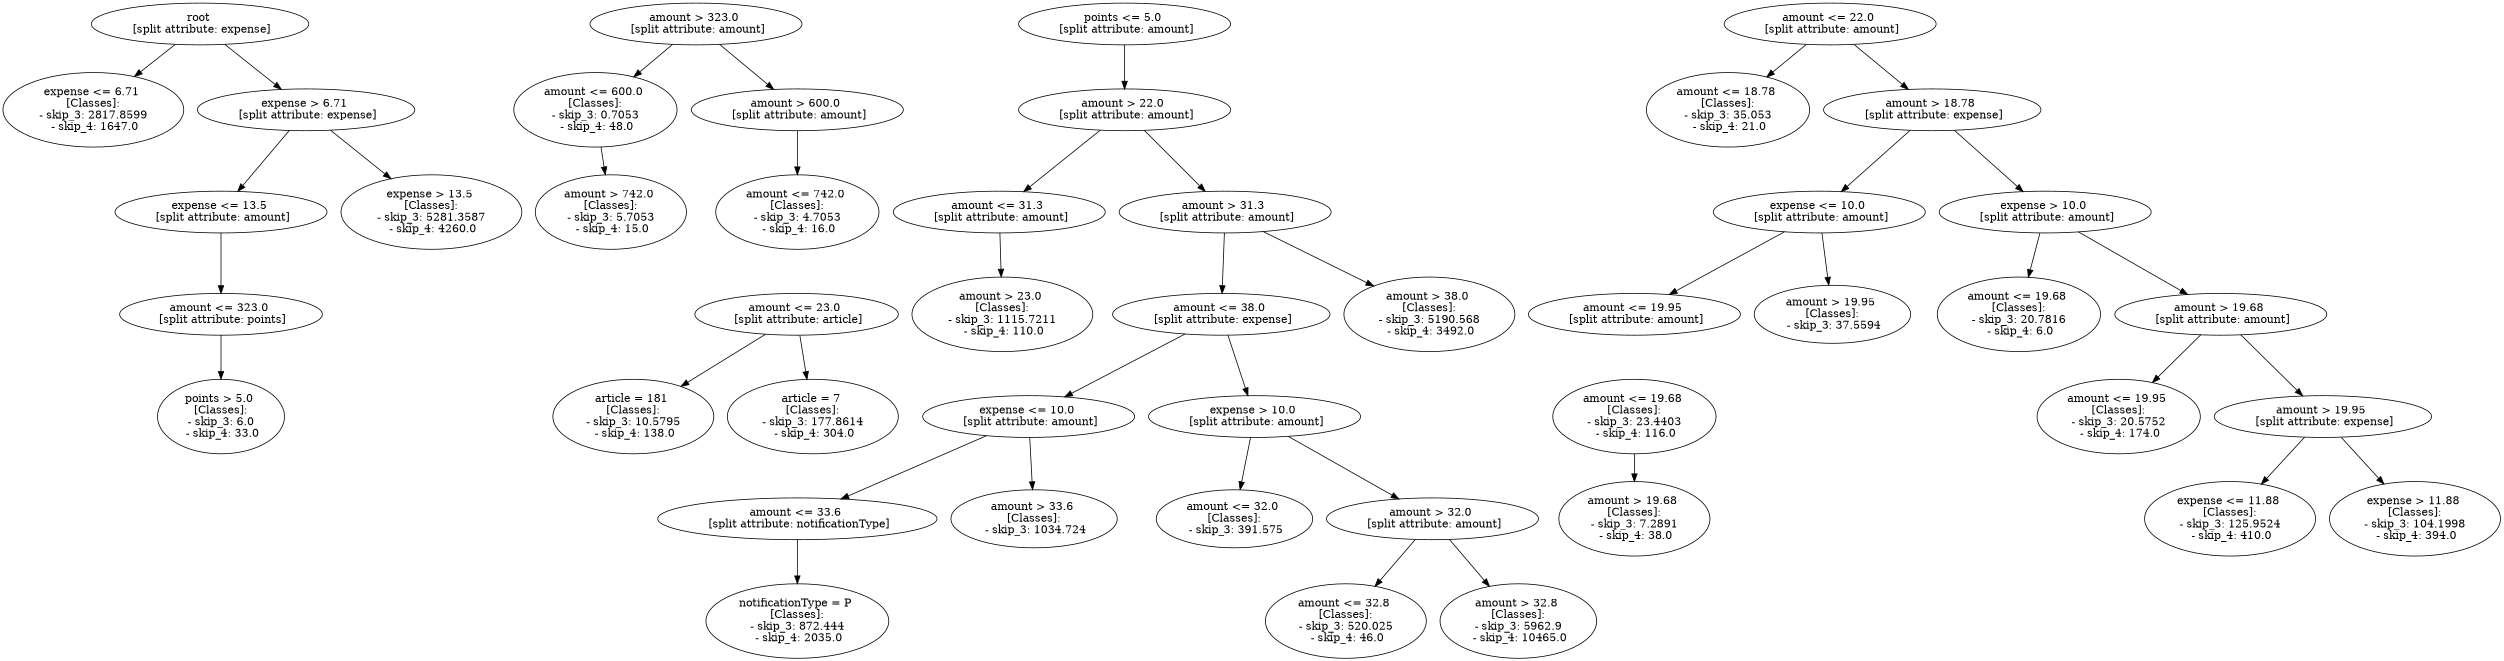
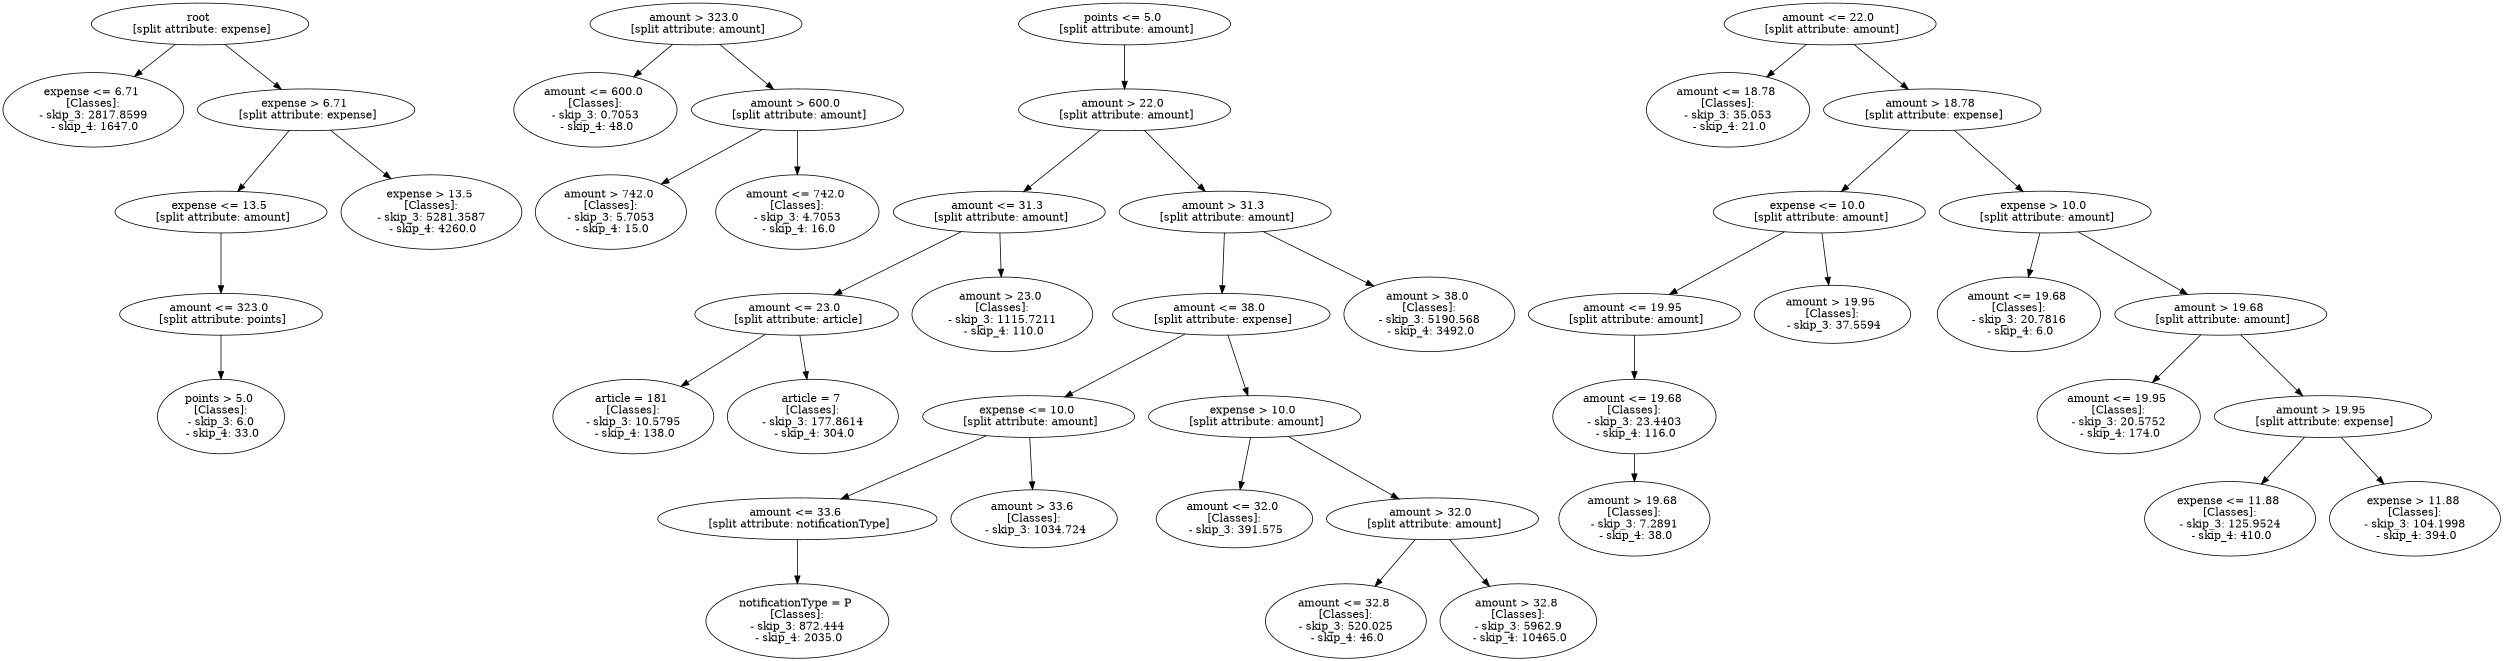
  digraph {
    n1 [label="root \n [split attribute: expense]"]
    n2 [label="expense <= 6.71 \n [Classes]: \n - skip_3: 2817.8599 \n - skip_4: 1647.0"]
    n3 [label="expense > 6.71 \n [split attribute: expense]"]
    n4 [label="expense <= 13.5 \n [split attribute: amount]"]
    n5 [label="expense > 13.5 \n [Classes]: \n - skip_3: 5281.3587 \n - skip_4: 4260.0"]
    n6 [label="amount <= 323.0 \n [split attribute: points]"]
    n7 [label="points > 5.0 \n [Classes]: \n - skip_3: 6.0 \n - skip_4: 33.0"]
    n8 [label="amount > 323.0 \n [split attribute: amount]"]
    n9 [label="amount <= 600.0 \n [Classes]: \n - skip_3: 0.7053 \n - skip_4: 48.0"]
    n10 [label="amount > 600.0 \n [split attribute: amount]"]
    n11 [label="points <= 5.0 \n [split attribute: amount]"]
    n12 [label="amount > 22.0 \n [split attribute: amount]"]
    n13 [label="amount <= 22.0 \n [split attribute: amount]"]
    n14 [label="amount <= 18.78 \n [Classes]: \n - skip_3: 35.053 \n - skip_4: 21.0"]
    n15 [label="amount > 18.78 \n [split attribute: expense]"]
    n16 [label="amount <= 31.3 \n [split attribute: amount]"]
    n17 [label="amount > 31.3 \n [split attribute: amount]"]
    n18 [label="expense <= 10.0 \n [split attribute: amount]"]
    n19 [label="expense > 10.0 \n [split attribute: amount]"]
    n20 [label="amount <= 19.95 \n [split attribute: amount]"]
    n21 [label="amount > 19.95 \n [Classes]: \n - skip_3: 37.5594"]
    n22 [label="amount <= 19.68 \n [Classes]: \n - skip_3: 20.7816 \n - skip_4: 6.0"]
    n23 [label="amount > 19.68 \n [split attribute: amount]"]
    n24 [label="amount <= 19.68 \n [Classes]: \n - skip_3: 23.4403 \n - skip_4: 116.0"]
    n25 [label="amount > 19.68 \n [Classes]: \n - skip_3: 7.2891 \n - skip_4: 38.0"]
    n26 [label="amount <= 19.95 \n [Classes]: \n - skip_3: 20.5752 \n - skip_4: 174.0"]
    n27 [label="amount > 19.95 \n [split attribute: expense]"]
    n28 [label="expense <= 11.88 \n [Classes]: \n - skip_3: 125.9524 \n - skip_4: 410.0"]
    n29 [label="expense > 11.88 \n [Classes]: \n - skip_3: 104.1998 \n - skip_4: 394.0"]
    n30 [label="amount <= 23.0 \n [split attribute: article]"]
    n31 [label="amount > 23.0 \n [Classes]: \n - skip_3: 1115.7211 \n - skip_4: 110.0"]
    n32 [label="amount <= 38.0 \n [split attribute: expense]"]
    n33 [label="amount > 38.0 \n [Classes]: \n - skip_3: 5190.568 \n - skip_4: 3492.0"]
    n34 [label="article = 181 \n [Classes]: \n - skip_3: 10.5795 \n - skip_4: 138.0"]
    n35 [label="article = 7 \n [Classes]: \n - skip_3: 177.8614 \n - skip_4: 304.0"]
    n36 [label="expense <= 10.0 \n [split attribute: amount]"]
    n37 [label="expense > 10.0 \n [split attribute: amount]"]
    n38 [label="amount <= 33.6 \n [split attribute: notificationType]"]
    n39 [label="amount > 33.6 \n [Classes]: \n - skip_3: 1034.724"]
    n40 [label="amount <= 32.0 \n [Classes]: \n - skip_3: 391.575"]
    n41 [label="amount > 32.0 \n [split attribute: amount]"]
    n42 [label="notificationType = P \n [Classes]: \n - skip_3: 872.444 \n - skip_4: 2035.0"]
    n43 [label="amount <= 32.8 \n [Classes]: \n - skip_3: 520.025 \n - skip_4: 46.0"]
    n44 [label="amount > 32.8 \n [Classes]: \n - skip_3: 5962.9 \n - skip_4: 10465.0"]
    n45 [label="amount <= 742.0 \n [Classes]: \n - skip_3: 4.7053 \n - skip_4: 16.0"]
    n46 [label="amount > 742.0 \n [Classes]: \n - skip_3: 5.7053 \n - skip_4: 15.0"]
    n1 -> n2
    n1 -> n3
    n3 -> n4
    n3 -> n5
    n4 -> n6
    n6 -> n7
    n8 -> n9
    n8 -> n10
    n10 -> n45
-   n9 -> n46
+   n10 -> n46
    n11 -> n12
    n12 -> n16
    n12 -> n17
    n13 -> n14
    n13 -> n15
    n15 -> n18
    n15 -> n19
+   n16 -> n30
    n16 -> n31
    n17 -> n32
    n17 -> n33
    n18 -> n20
    n18 -> n21
    n19 -> n22
    n19 -> n23
+   n20 -> n24
    n23 -> n26
    n23 -> n27
    n24 -> n25
    n27 -> n28
    n27 -> n29
    n30 -> n34
    n30 -> n35
    n32 -> n36
    n32 -> n37
    n36 -> n38
    n36 -> n39
    n37 -> n40
    n37 -> n41
    n38 -> n42
    n41 -> n43
    n41 -> n44
  }
